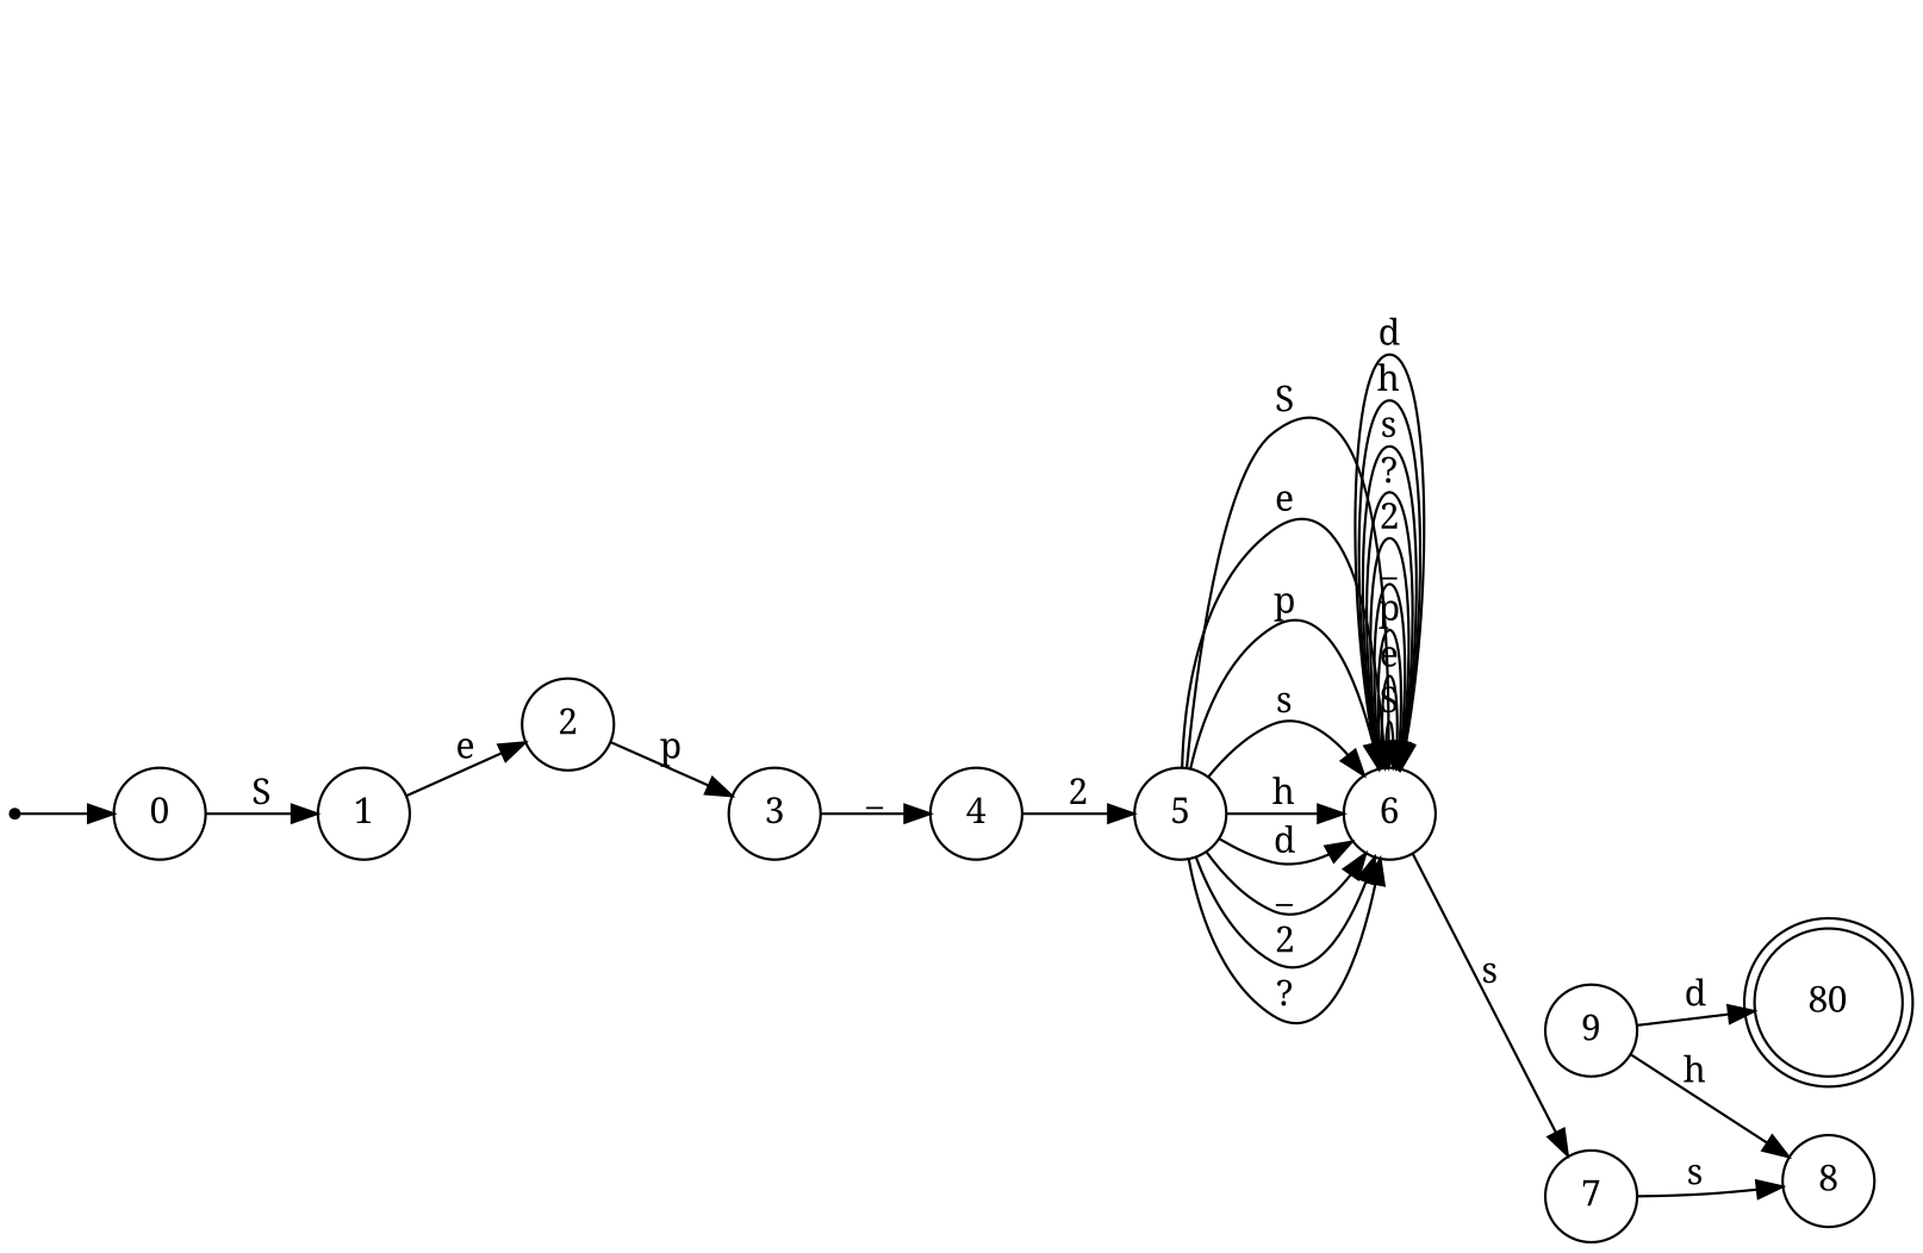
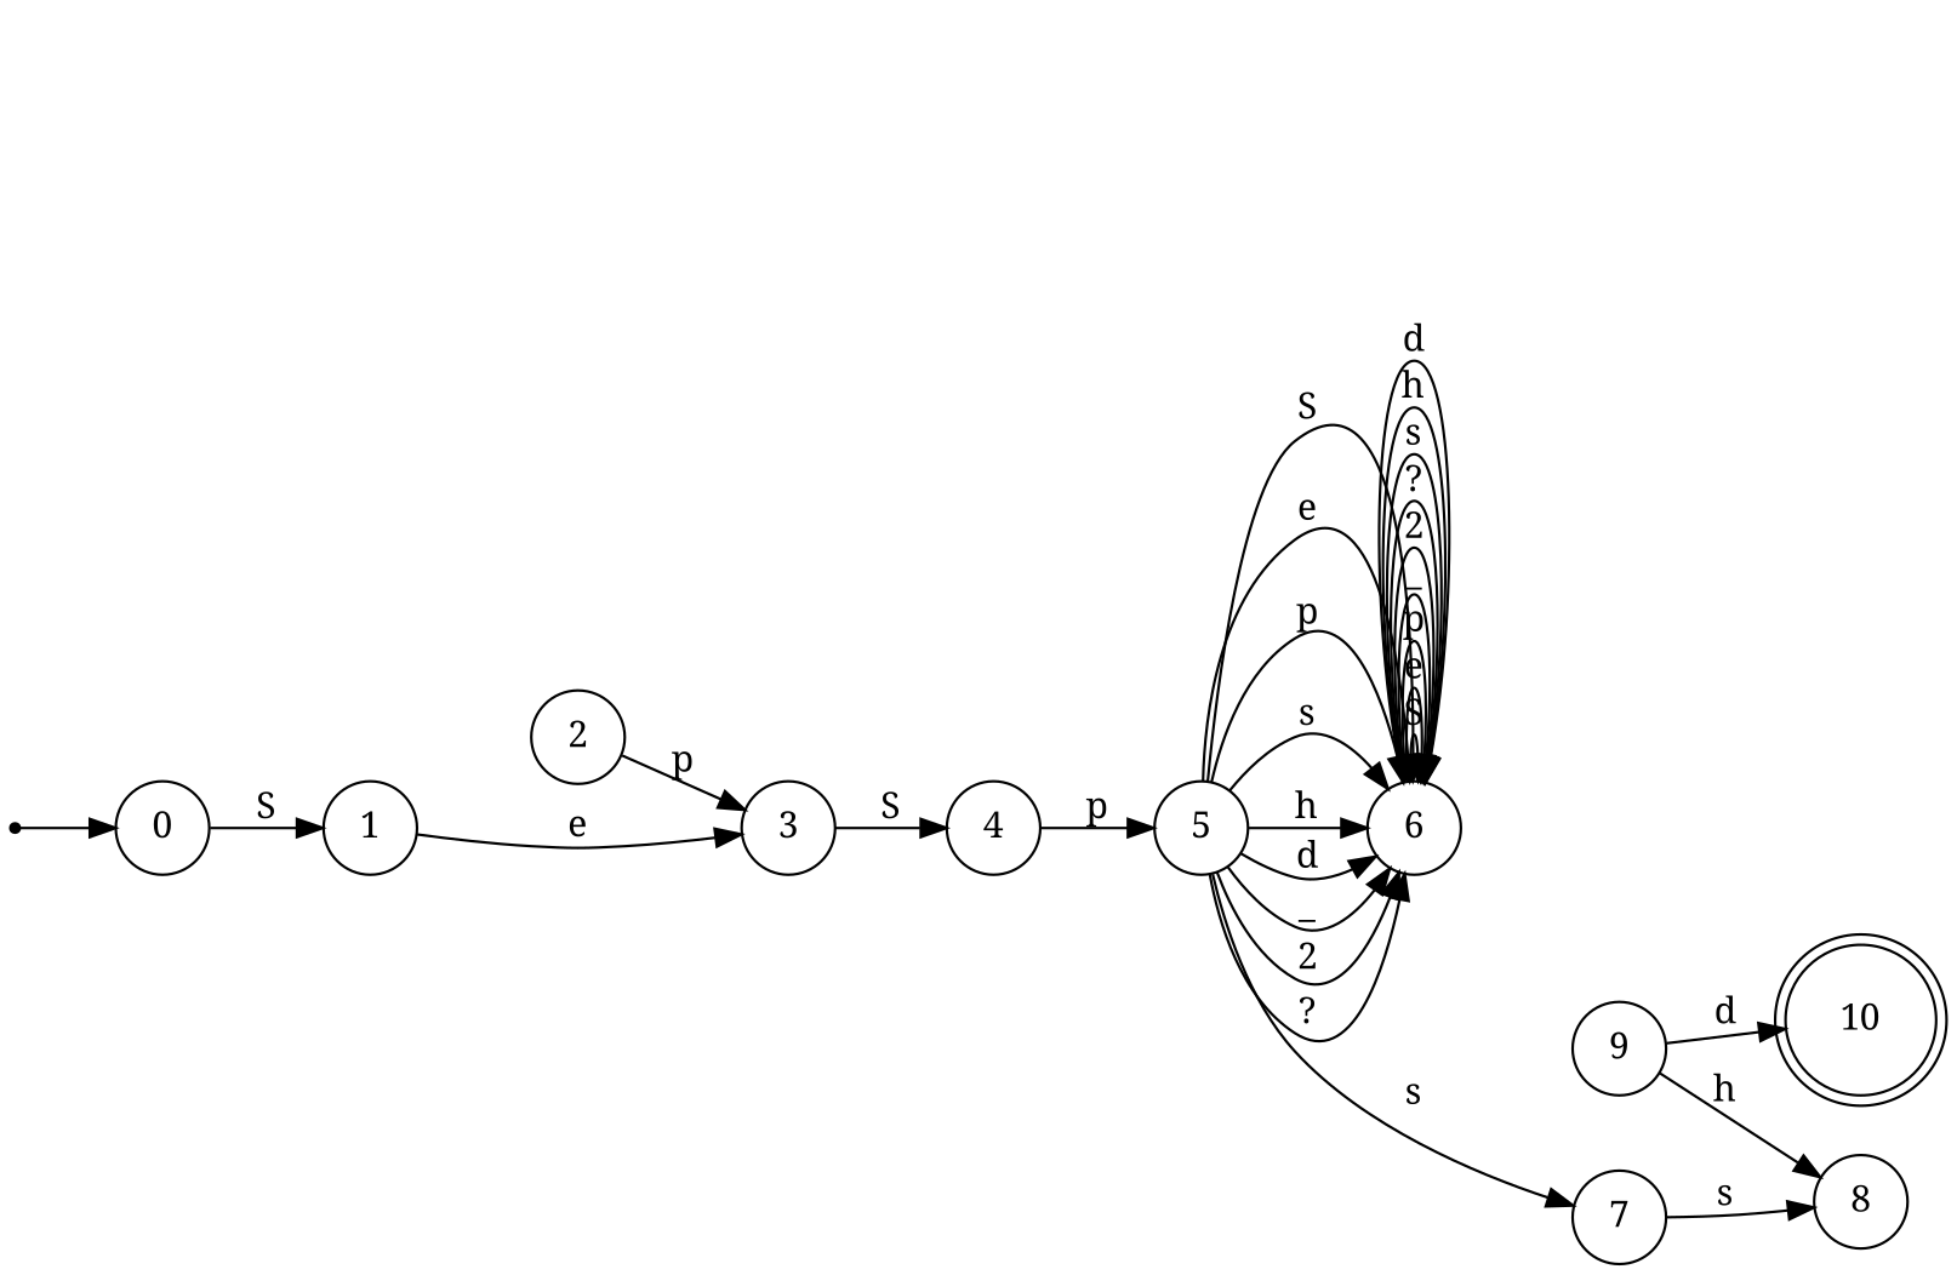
  digraph {
    fontname="Noto Serif"
    rankdir=LR
    node [fontname="Noto Serif" shape=circle]
    edge [fontname="Noto Serif"]
-   10 [shape=doublecircle label=80]
+   10 [shape=doublecircle]
    qi [shape=point]
    0
    1
    2
    3
    4
    5
    6
    7
    8
    9
    qi -> 0
    0 -> 1 [label=S]
-   1 -> 2 [label=e]
+   1 -> 3 [label=e]
    2 -> 3 [label=p]
-   3 -> 4 [label=_]
-   4 -> 5 [label=2]
+   3 -> 4 [label=S]
+   4 -> 5 [label=p]
    5 -> 6 [label=S]
    5 -> 6 [label=e]
    5 -> 6 [label=p]
    5 -> 6 [label=s]
    5 -> 6 [label=h]
    5 -> 6 [label=d]
    5 -> 6 [label=_]
    5 -> 6 [label=2]
    5 -> 6 [label="?"]
    6 -> 6 [label=S]
    6 -> 6 [label=e]
    6 -> 6 [label=p]
    6 -> 6 [label=_]
    6 -> 6 [label=2]
    6 -> 6 [label="?"]
    6 -> 6 [label=s]
    6 -> 6 [label=h]
    6 -> 6 [label=d]
-   6 -> 7 [label=s]
+   5 -> 7 [label=s]
    7 -> 8 [label=s]
    9 -> 10 [label=d]
    9 -> 8 [label=h]
  }
